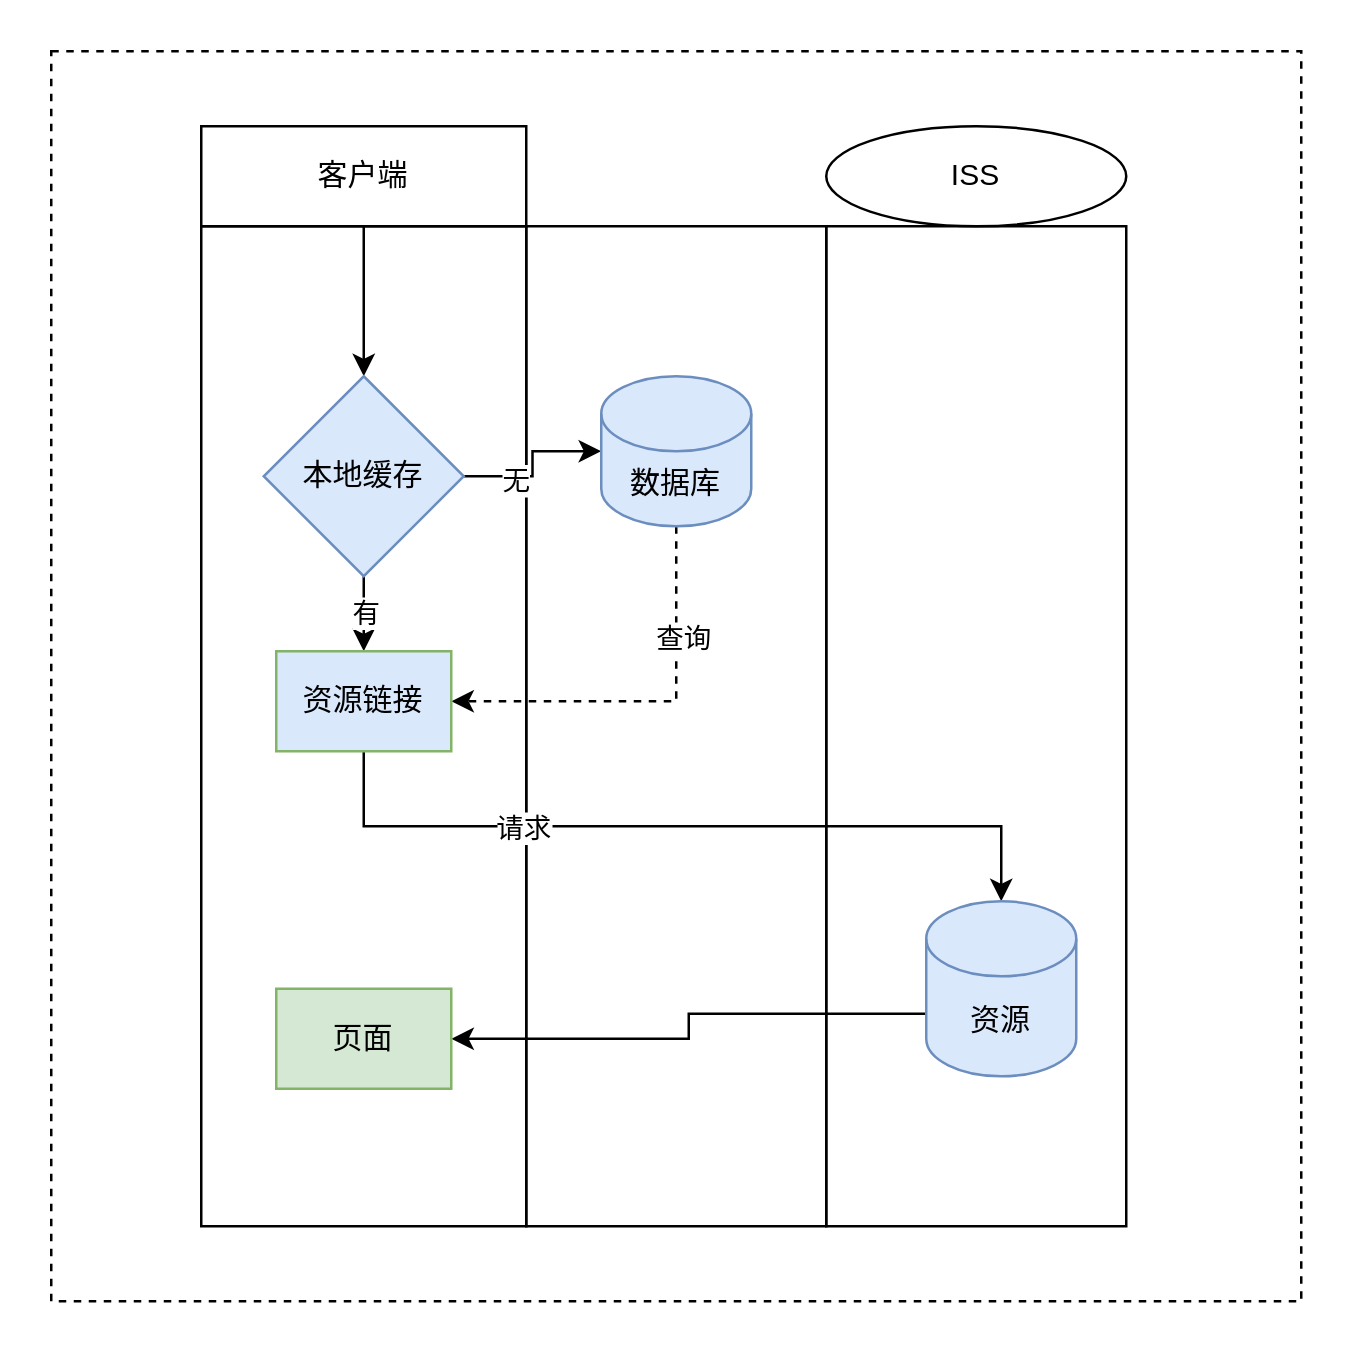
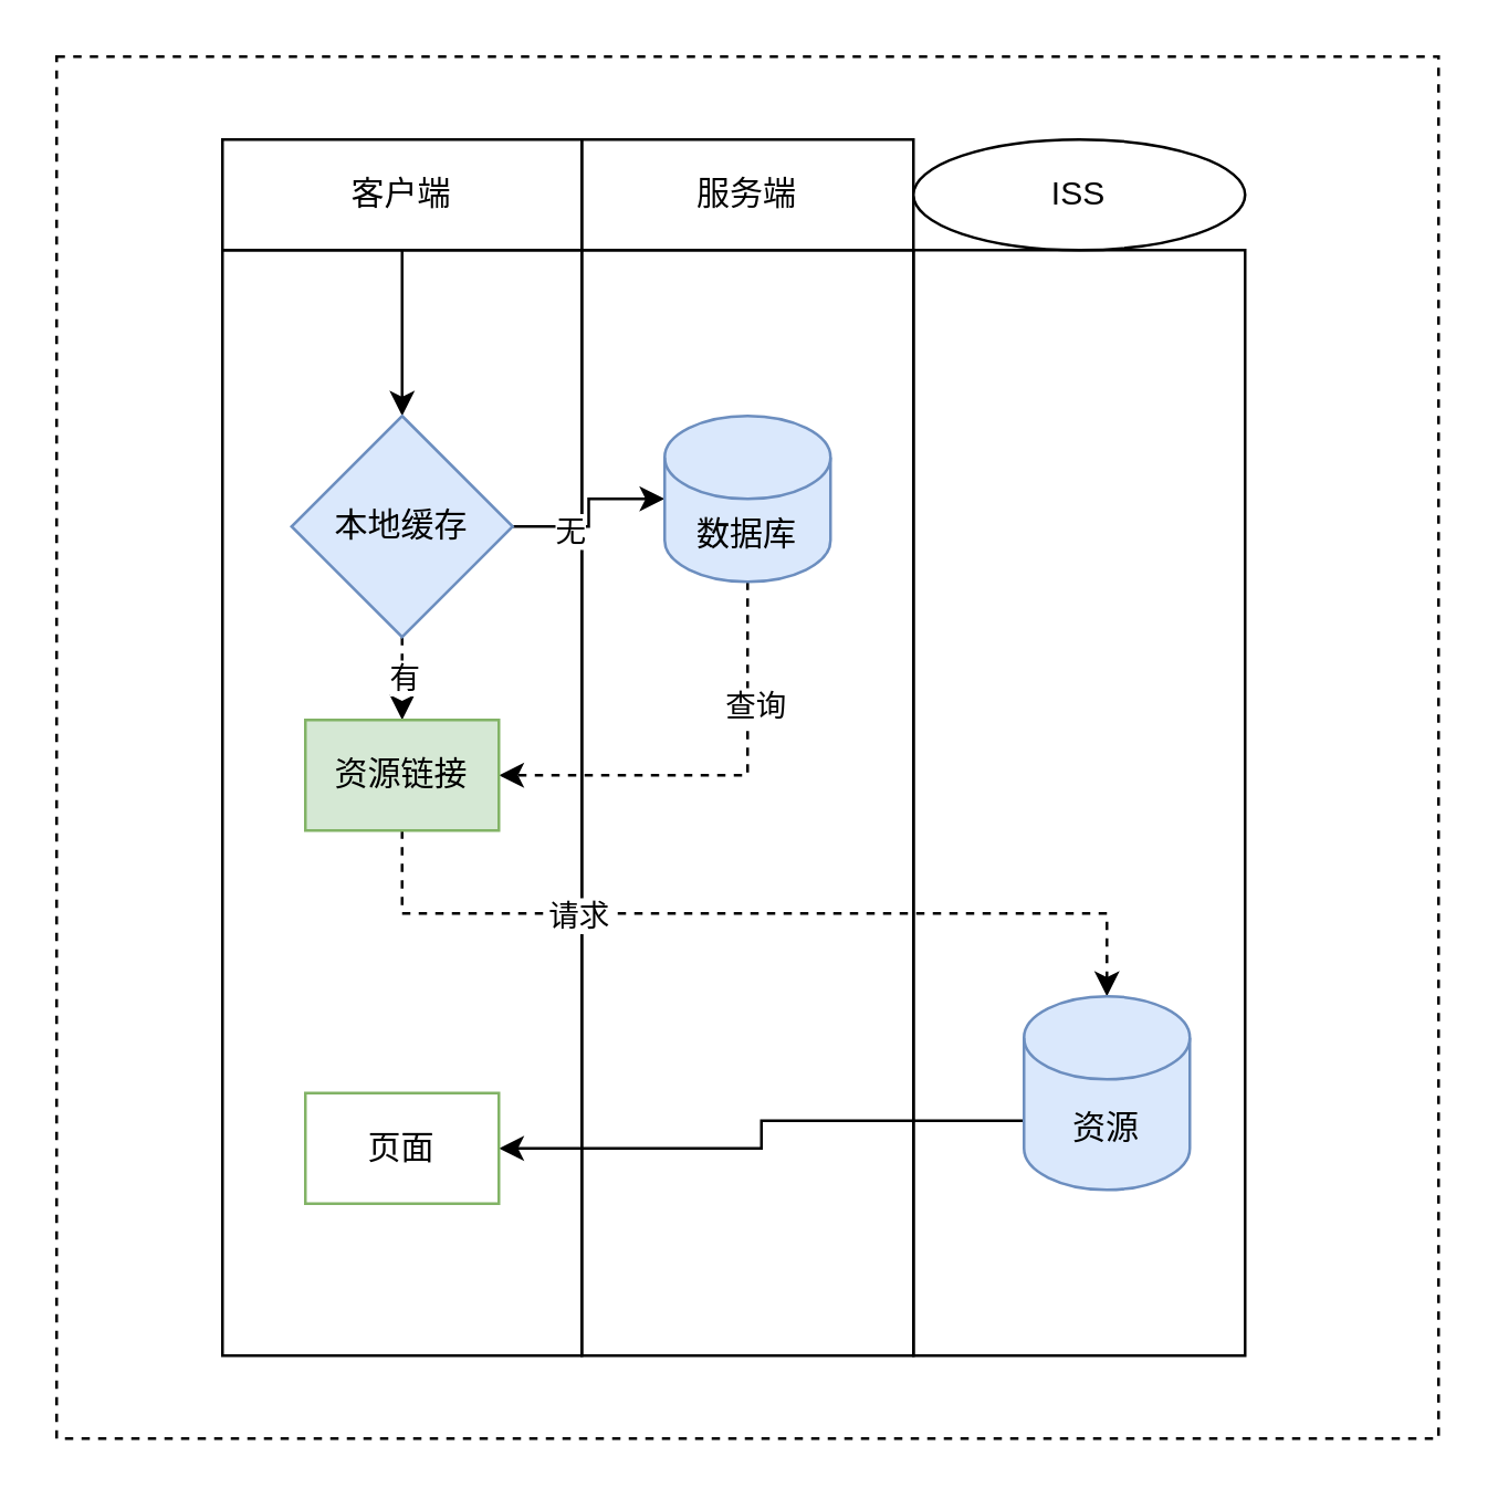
  <mxCell id="0" />
  <mxCell id="1" parent="0" />
  <mxCell id="2" value="" style="rounded=0;whiteSpace=wrap;html=1;dashed=1;" vertex="1" parent="1"><mxGeometry x="20" y="20" width="500" height="500" as="geometry" /></mxCell>
  <mxCell id="3" value="" style="rounded=0;whiteSpace=wrap;html=1;" vertex="1" parent="1"><mxGeometry x="330" y="90" width="120" height="400" as="geometry" /></mxCell>
  <mxCell id="4" value="" style="rounded=0;whiteSpace=wrap;html=1;" vertex="1" parent="1"><mxGeometry x="210" y="90" width="120" height="400" as="geometry" /></mxCell>
  <mxCell id="5" value="" style="rounded=0;whiteSpace=wrap;html=1;" vertex="1" parent="1"><mxGeometry x="80" y="90" width="130" height="400" as="geometry" /></mxCell>
+ <mxCell id="6" value="服务端" style="rounded=0;whiteSpace=wrap;html=1;" vertex="1" parent="1"><mxGeometry x="210" y="50" width="120" height="40" as="geometry" /></mxCell>
  <mxCell id="7" style="edgeStyle=orthogonalEdgeStyle;rounded=0;orthogonalLoop=1;jettySize=auto;html=1;exitX=0.5;exitY=1;exitDx=0;exitDy=0;entryX=0.5;entryY=0;entryDx=0;entryDy=0;" edge="1" parent="1" source="8" target="14"><mxGeometry relative="1" as="geometry" /></mxCell>
  <mxCell id="8" value="客户端" style="rounded=0;whiteSpace=wrap;html=1;" vertex="1" parent="1"><mxGeometry x="80" y="50" width="130" height="40" as="geometry" /></mxCell>
  <mxCell id="9" value="ISS" style="ellipse;whiteSpace=wrap;html=1;" vertex="1" parent="1"><mxGeometry x="330" y="50" width="120" height="40" as="geometry" /></mxCell>
  <mxCell id="10" style="edgeStyle=orthogonalEdgeStyle;rounded=0;orthogonalLoop=1;jettySize=auto;html=1;exitX=1;exitY=0.5;exitDx=0;exitDy=0;entryX=0;entryY=0.5;entryDx=0;entryDy=0;entryPerimeter=0;" edge="1" parent="1" source="14" target="17"><mxGeometry relative="1" as="geometry" /></mxCell>
  <mxCell id="11" value="无" style="edgeLabel;html=1;align=center;verticalAlign=middle;resizable=0;points=[];" vertex="1" connectable="0" parent="10"><mxGeometry x="-0.386" y="-1" relative="1" as="geometry"><mxPoint as="offset" /></mxGeometry></mxCell>
- <mxCell id="12" style="edgeStyle=orthogonalEdgeStyle;rounded=0;orthogonalLoop=1;jettySize=auto;html=1;exitX=0.5;exitY=1;exitDx=0;exitDy=0;entryX=0.5;entryY=0;entryDx=0;entryDy=0;" edge="1" parent="1" source="14" target="20"><mxGeometry relative="1" as="geometry"><mxPoint x="145" y="250" as="targetPoint" /></mxGeometry></mxCell>
+ <mxCell id="12" style="edgeStyle=orthogonalEdgeStyle;rounded=0;orthogonalLoop=1;jettySize=auto;html=1;exitX=0.5;exitY=1;exitDx=0;exitDy=0;entryX=0.5;entryY=0;entryDx=0;entryDy=0;dashed=1;" edge="1" parent="1" source="14" target="20"><mxGeometry relative="1" as="geometry"><mxPoint x="145" y="250" as="targetPoint" /></mxGeometry></mxCell>
  <mxCell id="13" value="有" style="edgeLabel;html=1;align=center;verticalAlign=middle;resizable=0;points=[];" vertex="1" connectable="0" parent="12"><mxGeometry x="-0.404" y="-2" relative="1" as="geometry"><mxPoint x="2" y="5" as="offset" /></mxGeometry></mxCell>
  <mxCell id="14" value="本地缓存" style="rhombus;whiteSpace=wrap;html=1;fillColor=#dae8fc;strokeColor=#6c8ebf;" vertex="1" parent="1"><mxGeometry x="105" y="150" width="80" height="80" as="geometry" /></mxCell>
  <mxCell id="15" style="edgeStyle=orthogonalEdgeStyle;rounded=0;orthogonalLoop=1;jettySize=auto;html=1;exitX=0.5;exitY=1;exitDx=0;exitDy=0;exitPerimeter=0;entryX=1;entryY=0.5;entryDx=0;entryDy=0;dashed=1;" edge="1" parent="1" source="17" target="20"><mxGeometry relative="1" as="geometry" /></mxCell>
  <mxCell id="16" value="查询" style="edgeLabel;html=1;align=center;verticalAlign=middle;resizable=0;points=[];" vertex="1" connectable="0" parent="15"><mxGeometry x="-0.451" y="2" relative="1" as="geometry"><mxPoint as="offset" /></mxGeometry></mxCell>
  <mxCell id="17" value="数据库" style="shape=cylinder3;whiteSpace=wrap;html=1;boundedLbl=1;backgroundOutline=1;size=15;fillColor=#dae8fc;strokeColor=#6c8ebf;" vertex="1" parent="1"><mxGeometry x="240" y="150" width="60" height="60" as="geometry" /></mxCell>
- <mxCell id="18" style="edgeStyle=orthogonalEdgeStyle;rounded=0;orthogonalLoop=1;jettySize=auto;html=1;exitX=0.5;exitY=1;exitDx=0;exitDy=0;" edge="1" parent="1" source="20" target="22"><mxGeometry relative="1" as="geometry" /></mxCell>
+ <mxCell id="18" style="edgeStyle=orthogonalEdgeStyle;rounded=0;orthogonalLoop=1;jettySize=auto;html=1;exitX=0.5;exitY=1;exitDx=0;exitDy=0;dashed=1;" edge="1" parent="1" source="20" target="22"><mxGeometry relative="1" as="geometry" /></mxCell>
  <mxCell id="19" value="请求" style="edgeLabel;html=1;align=center;verticalAlign=middle;resizable=0;points=[];" vertex="1" connectable="0" parent="18"><mxGeometry x="-0.137" y="-1" relative="1" as="geometry"><mxPoint x="-43" y="-1" as="offset" /></mxGeometry></mxCell>
- <mxCell id="20" value="资源链接" style="rounded=0;whiteSpace=wrap;html=1;fillColor=#dae8fc;strokeColor=#82b366;" vertex="1" parent="1"><mxGeometry x="110" y="260" width="70" height="40" as="geometry" /></mxCell>
+ <mxCell id="20" value="资源链接" style="rounded=0;whiteSpace=wrap;html=1;fillColor=#d5e8d4;strokeColor=#82b366;" vertex="1" parent="1"><mxGeometry x="110" y="260" width="70" height="40" as="geometry" /></mxCell>
  <mxCell id="21" style="edgeStyle=orthogonalEdgeStyle;rounded=0;orthogonalLoop=1;jettySize=auto;html=1;exitX=0;exitY=0;exitDx=0;exitDy=45;exitPerimeter=0;" edge="1" parent="1" source="22" target="23"><mxGeometry relative="1" as="geometry" /></mxCell>
  <mxCell id="22" value="资源" style="shape=cylinder3;whiteSpace=wrap;html=1;boundedLbl=1;backgroundOutline=1;size=15;fillColor=#dae8fc;strokeColor=#6c8ebf;" vertex="1" parent="1"><mxGeometry x="370" y="360" width="60" height="70" as="geometry" /></mxCell>
- <mxCell id="23" value="页面" style="rounded=0;whiteSpace=wrap;html=1;fillColor=#d5e8d4;strokeColor=#82b366;" vertex="1" parent="1"><mxGeometry x="110" y="395" width="70" height="40" as="geometry" /></mxCell>
+ <mxCell id="23" value="页面" style="rounded=0;whiteSpace=wrap;html=1;fillColor=#ffffff;strokeColor=#82b366;" vertex="1" parent="1"><mxGeometry x="110" y="395" width="70" height="40" as="geometry" /></mxCell>
